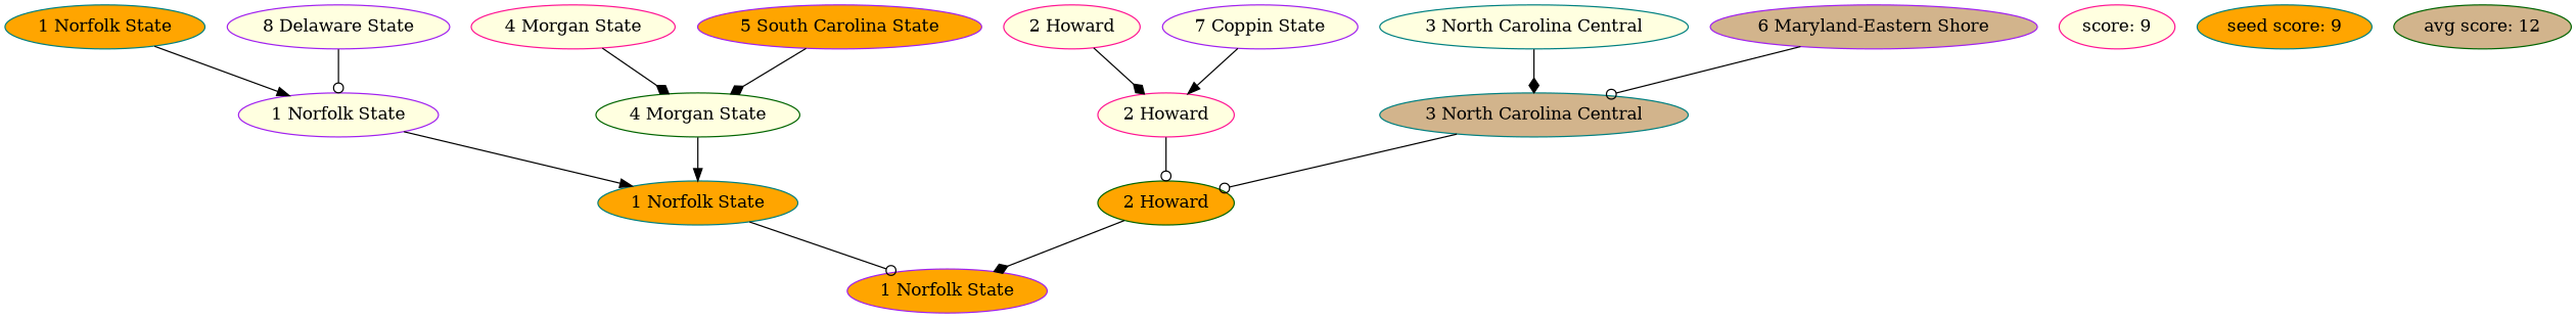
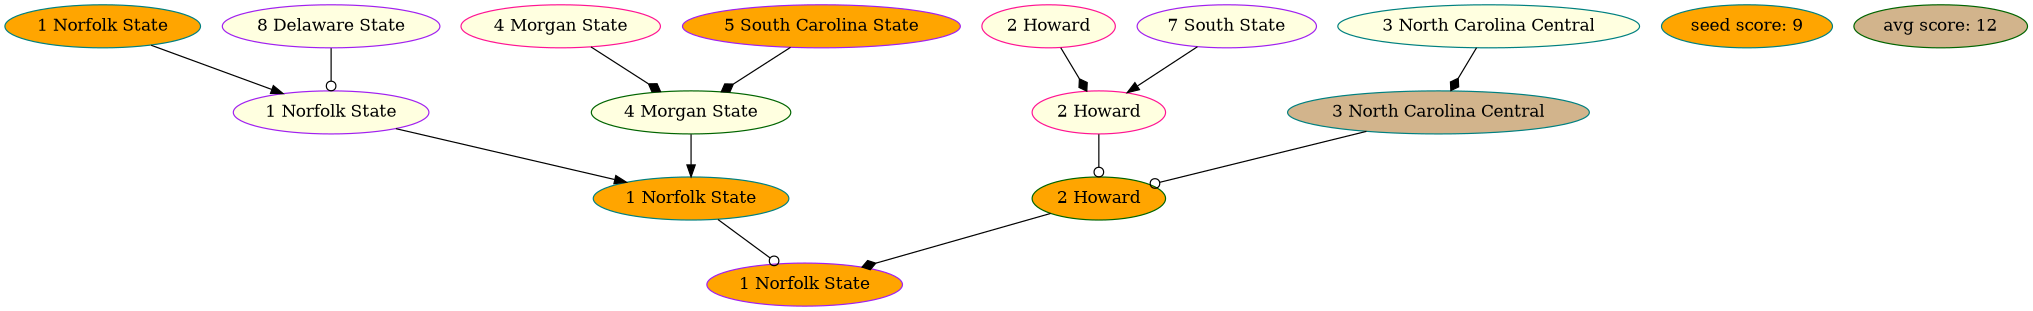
  digraph {
    rankdir=TB
    node [color=purple fillcolor=lightyellow style=filled]
    edge [arrowhead=odot]
    n1 [fillcolor=orange label="1 Norfolk State"]
    n2 [color=teal fillcolor=orange label="1 Norfolk State"]
    n3 [label="1 Norfolk State"]
    n4 [color=teal fillcolor=orange label="1 Norfolk State"]
    n5 [label="8 Delaware State"]
    n6 [color=darkgreen label="4 Morgan State"]
    n7 [color=deeppink label="4 Morgan State"]
    n8 [fillcolor=orange label="5 South Carolina State"]
    n9 [color=darkgreen fillcolor=orange label="2 Howard"]
    n10 [color=deeppink label="2 Howard"]
    n11 [color=deeppink label="2 Howard"]
-   n12 [label="7 Coppin State"]
+   n12 [label="7 South State"]
    n13 [color=teal fillcolor=tan label="3 North Carolina Central"]
    n14 [color=teal label="3 North Carolina Central"]
-   n15 [fillcolor=tan label="6 Maryland-Eastern Shore"]
-   n16 [color=deeppink label="score: 9"]
    n17 [color=teal fillcolor=orange label="seed score: 9"]
    n18 [color=darkgreen fillcolor=tan label="avg score: 12"]
    n2 -> n1
    n3 -> n2 [arrowhead=normal]
    n4 -> n3 [arrowhead=normal]
    n5 -> n3
    n6 -> n2 [arrowhead=normal]
    n7 -> n6 [arrowhead=diamond]
    n8 -> n6 [arrowhead=diamond]
    n9 -> n1 [arrowhead=diamond]
    n10 -> n9
    n11 -> n10 [arrowhead=diamond]
    n12 -> n10 [arrowhead=normal]
    n13 -> n9
    n14 -> n13 [arrowhead=diamond]
-   n15 -> n13
  }
